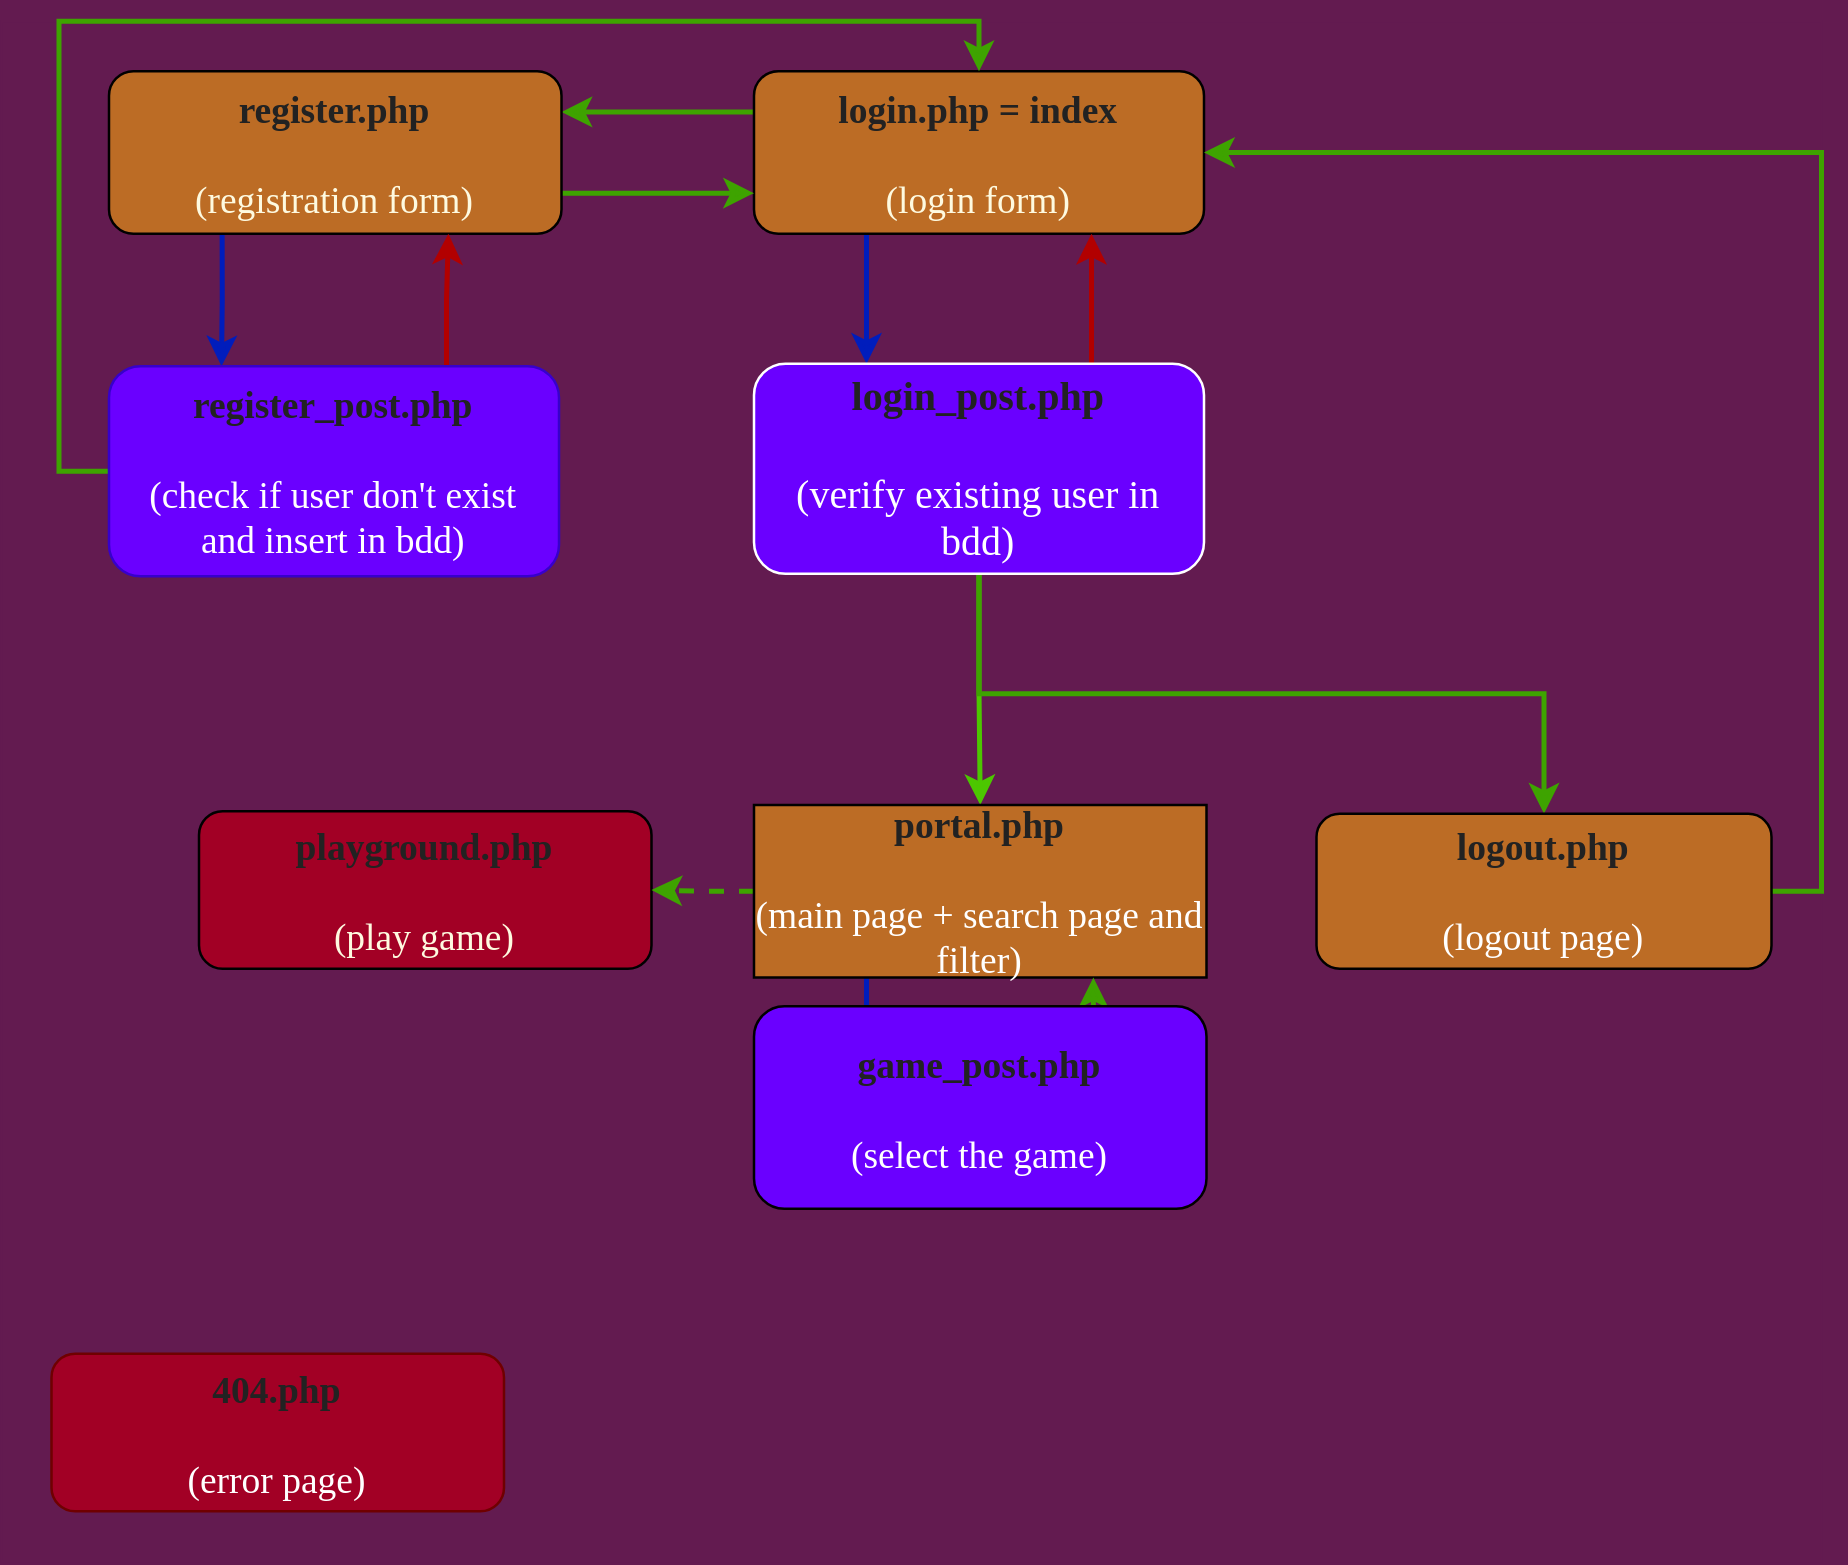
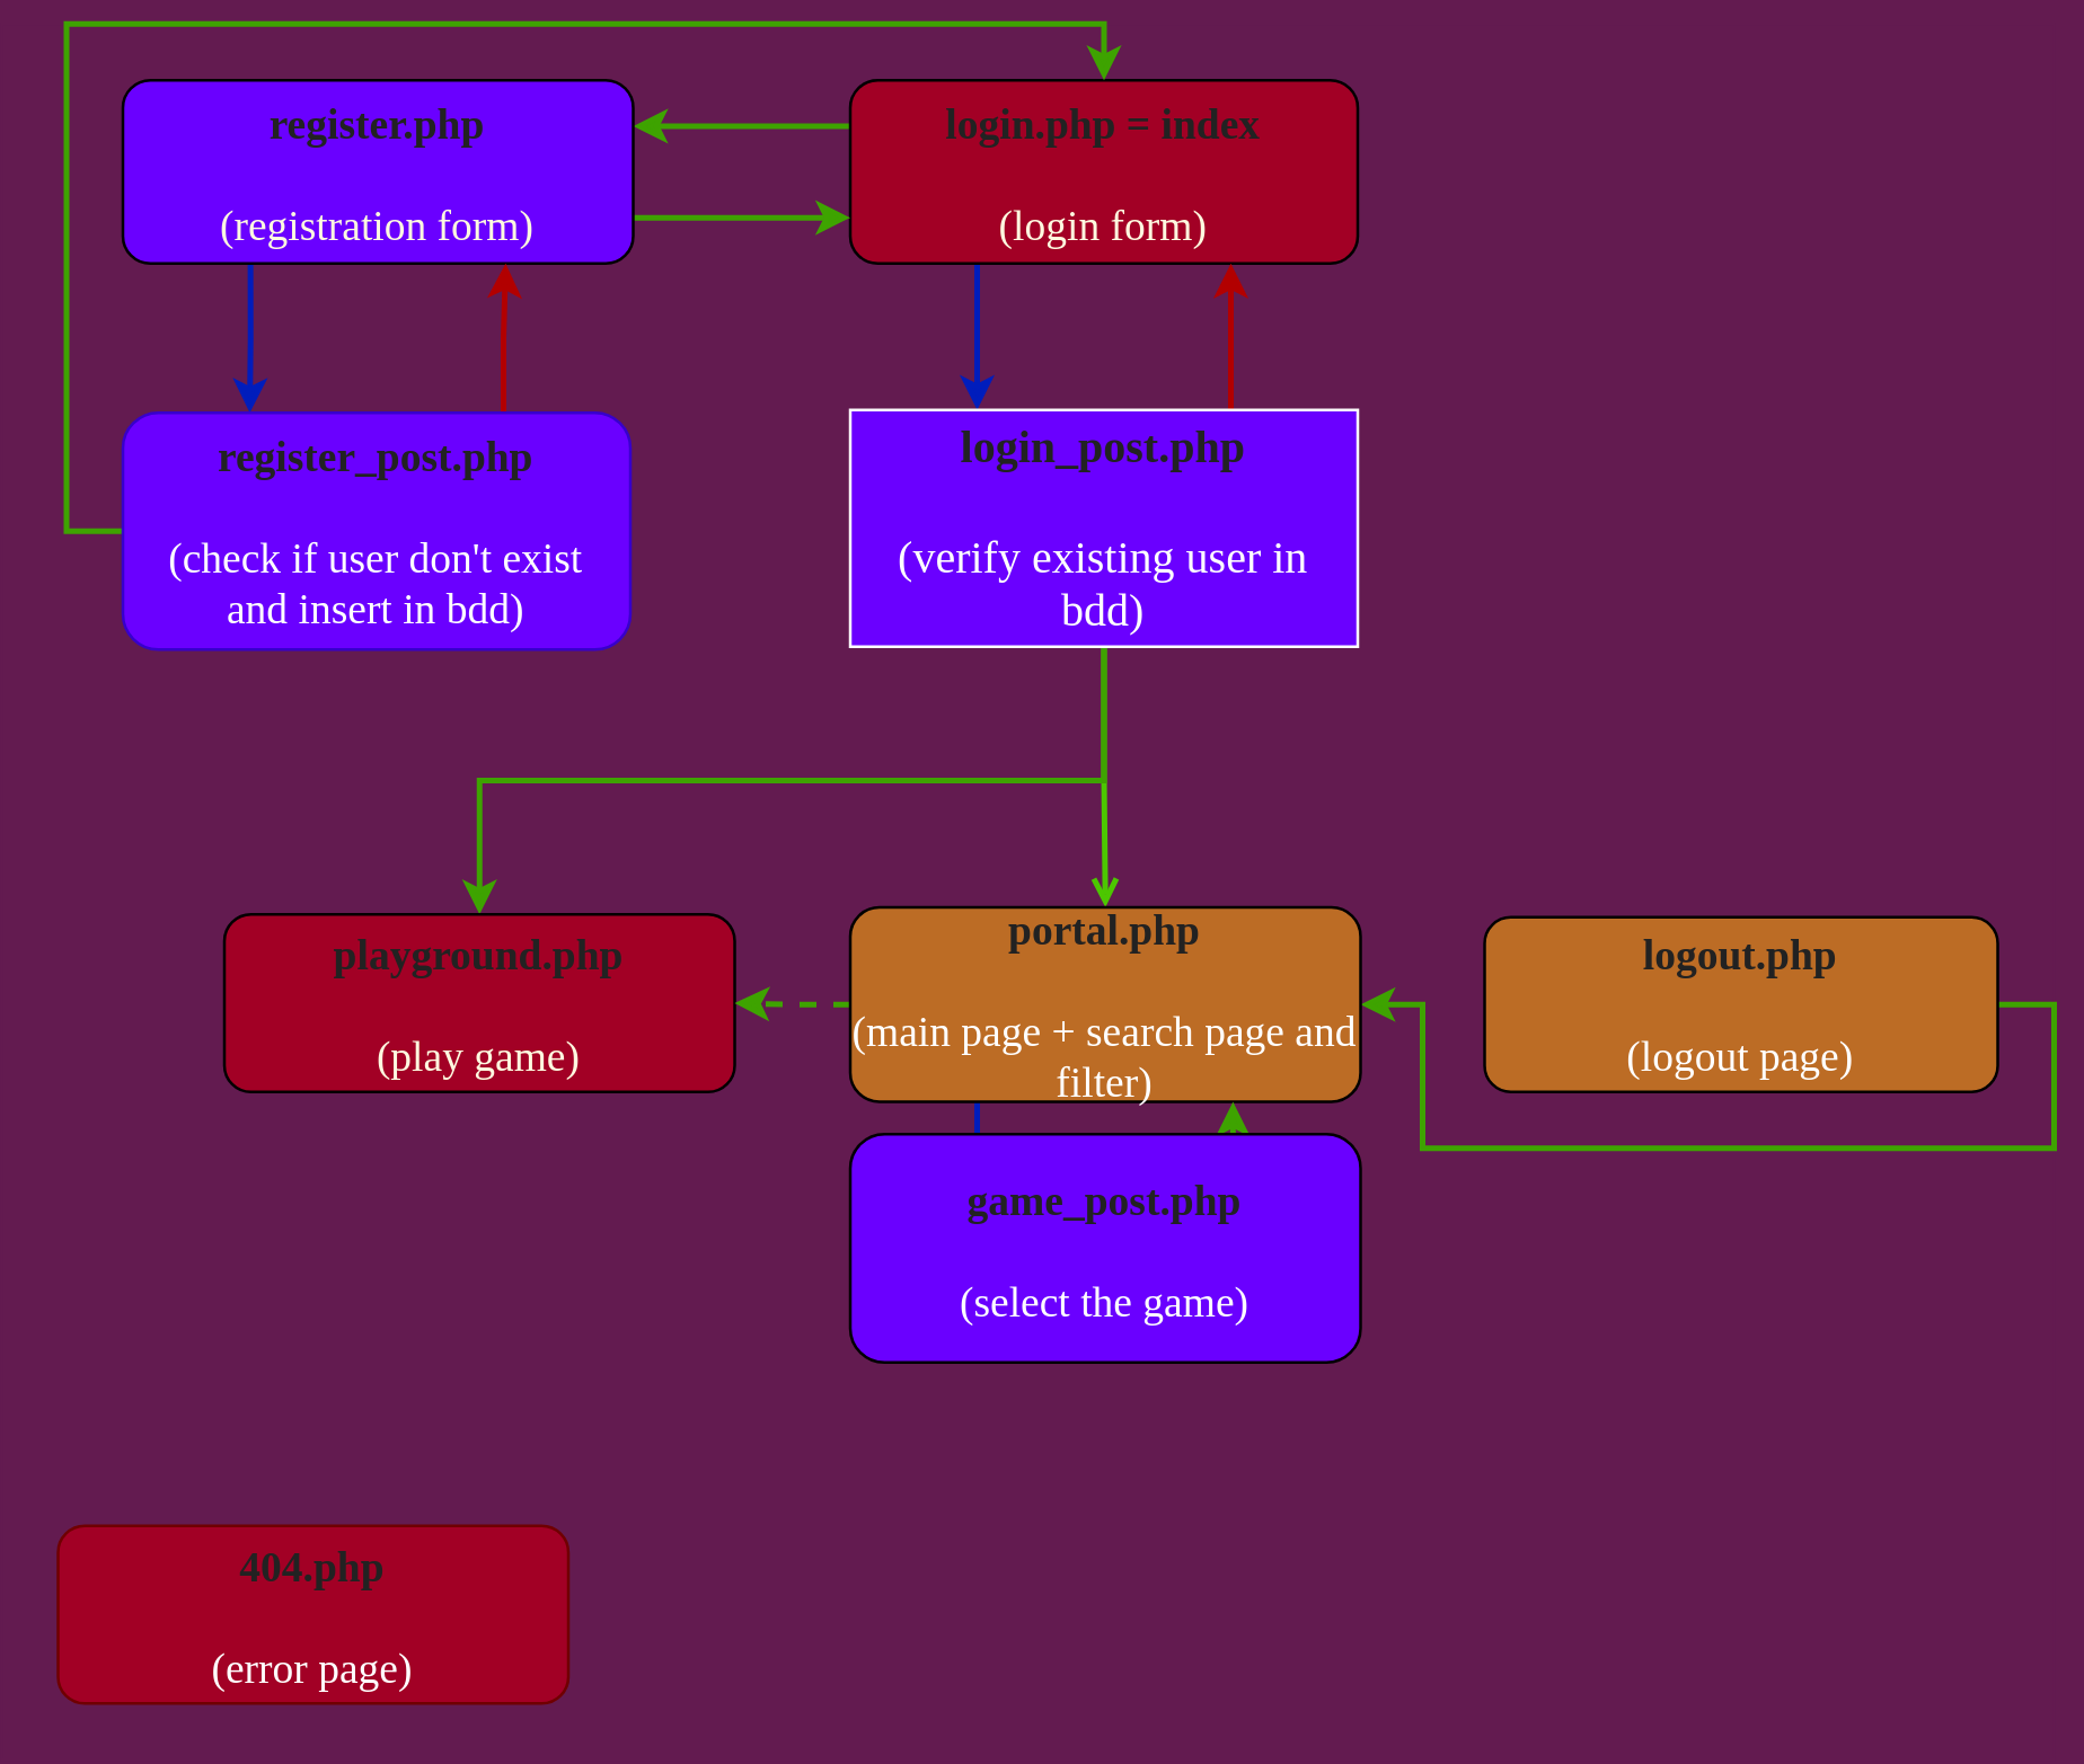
  <mxCell id="0" />
  <mxCell id="1" parent="0" />
  <mxCell id="2" style="edgeStyle=orthogonalEdgeStyle;rounded=0;orthogonalLoop=1;jettySize=auto;html=1;exitX=0;exitY=0.25;exitDx=0;exitDy=0;entryX=1;entryY=0.25;entryDx=0;entryDy=0;fillColor=#60a917;strokeWidth=2;strokeColor=#3EA300;" parent="1" source="4" target="7" edge="1"><mxGeometry relative="1" as="geometry" /></mxCell>
  <mxCell id="3" style="edgeStyle=orthogonalEdgeStyle;rounded=0;orthogonalLoop=1;jettySize=auto;html=1;exitX=0.25;exitY=1;exitDx=0;exitDy=0;entryX=0.25;entryY=0;entryDx=0;entryDy=0;strokeColor=#001DBC;strokeWidth=2;fillColor=#0050ef;" parent="1" source="4" target="14" edge="1"><mxGeometry relative="1" as="geometry" /></mxCell>
- <mxCell id="4" value="&lt;font face=&quot;Times New Roman&quot; size=&quot;1&quot;&gt;&lt;span style=&quot;font-size: 15px&quot;&gt;&lt;font color=&quot;#222222&quot; style=&quot;font-size: 15px&quot;&gt;&lt;b&gt;login.php = index&lt;/b&gt;&lt;br&gt;&lt;/font&gt;&lt;br&gt;(login form)&lt;br&gt;&lt;/span&gt;&lt;/font&gt;" style="whiteSpace=wrap;html=1;fillColor=#BC6C25;fontColor=#FEFAE0;rounded=1;glass=0;sketch=0;shadow=0;" parent="1" vertex="1"><mxGeometry x="301" y="20" width="180" height="65" as="geometry" /></mxCell>
+ <mxCell id="4" value="&lt;font face=&quot;Times New Roman&quot; size=&quot;1&quot;&gt;&lt;span style=&quot;font-size: 15px&quot;&gt;&lt;font color=&quot;#222222&quot; style=&quot;font-size: 15px&quot;&gt;&lt;b&gt;login.php = index&lt;/b&gt;&lt;br&gt;&lt;/font&gt;&lt;br&gt;(login form)&lt;br&gt;&lt;/span&gt;&lt;/font&gt;" style="whiteSpace=wrap;html=1;fillColor=#a20025;fontColor=#FEFAE0;rounded=1;glass=0;sketch=0;shadow=0;" parent="1" vertex="1"><mxGeometry x="301" y="20" width="180" height="65" as="geometry" /></mxCell>
  <mxCell id="5" style="edgeStyle=orthogonalEdgeStyle;rounded=0;orthogonalLoop=1;jettySize=auto;html=1;exitX=0.25;exitY=1;exitDx=0;exitDy=0;entryX=0.25;entryY=0;entryDx=0;entryDy=0;strokeWidth=2;fillColor=#0050ef;strokeColor=#001DBC;" parent="1" source="7" target="10" edge="1"><mxGeometry relative="1" as="geometry" /></mxCell>
  <mxCell id="6" style="edgeStyle=orthogonalEdgeStyle;rounded=0;orthogonalLoop=1;jettySize=auto;html=1;exitX=1;exitY=0.75;exitDx=0;exitDy=0;entryX=0;entryY=0.75;entryDx=0;entryDy=0;strokeColor=#3EA300;strokeWidth=2;" parent="1" source="7" target="4" edge="1"><mxGeometry relative="1" as="geometry" /></mxCell>
- <mxCell id="7" value="&lt;font style=&quot;font-size: 15px&quot; face=&quot;Times New Roman&quot;&gt;&lt;b&gt;&lt;font color=&quot;#222222&quot;&gt;register.php&lt;br&gt;&lt;/font&gt;&lt;/b&gt;&lt;br&gt;(registration form)&lt;br&gt;&lt;/font&gt;" style="whiteSpace=wrap;html=1;fillColor=#BC6C25;fontColor=#FEFAE0;rounded=1;" parent="1" vertex="1"><mxGeometry x="43" y="20" width="181" height="65" as="geometry" /></mxCell>
+ <mxCell id="7" value="&lt;font style=&quot;font-size: 15px&quot; face=&quot;Times New Roman&quot;&gt;&lt;b&gt;&lt;font color=&quot;#222222&quot;&gt;register.php&lt;br&gt;&lt;/font&gt;&lt;/b&gt;&lt;br&gt;(registration form)&lt;br&gt;&lt;/font&gt;" style="whiteSpace=wrap;html=1;fillColor=#6a00ff;fontColor=#FEFAE0;rounded=1;" parent="1" vertex="1"><mxGeometry x="43" y="20" width="181" height="65" as="geometry" /></mxCell>
  <mxCell id="8" style="edgeStyle=orthogonalEdgeStyle;rounded=0;orthogonalLoop=1;jettySize=auto;html=1;exitX=0.75;exitY=0;exitDx=0;exitDy=0;entryX=0.75;entryY=1;entryDx=0;entryDy=0;strokeColor=#B20000;strokeWidth=2;fillColor=#e51400;" parent="1" source="10" target="7" edge="1"><mxGeometry relative="1" as="geometry" /></mxCell>
  <mxCell id="9" style="edgeStyle=orthogonalEdgeStyle;rounded=0;orthogonalLoop=1;jettySize=auto;html=1;exitX=0;exitY=0.5;exitDx=0;exitDy=0;entryX=0.5;entryY=0;entryDx=0;entryDy=0;strokeColor=#3EA300;strokeWidth=2;" parent="1" source="10" target="4" edge="1"><mxGeometry relative="1" as="geometry" /></mxCell>
  <mxCell id="10" value="&lt;font face=&quot;Times New Roman&quot; size=&quot;1&quot;&gt;&lt;span style=&quot;font-size: 15px&quot;&gt;&lt;b&gt;&lt;font color=&quot;#222222&quot;&gt;register_post.php&lt;br&gt;&lt;/font&gt;&lt;/b&gt;&lt;br&gt;(check if user don't exist &lt;br&gt;and insert in bdd)&lt;br&gt;&lt;/span&gt;&lt;/font&gt;" style="whiteSpace=wrap;html=1;fillColor=#6a00ff;fontColor=#ffffff;rounded=1;strokeColor=#3700CC;" parent="1" vertex="1"><mxGeometry x="43" y="138" width="180" height="84" as="geometry" /></mxCell>
- <mxCell id="11" style="edgeStyle=orthogonalEdgeStyle;rounded=0;orthogonalLoop=1;jettySize=auto;html=1;entryX=0.5;entryY=0;entryDx=0;entryDy=0;strokeColor=#4CC700;strokeWidth=2;" parent="1" source="14" target="20" edge="1"><mxGeometry relative="1" as="geometry" /></mxCell>
+ <mxCell id="11" style="edgeStyle=orthogonalEdgeStyle;rounded=0;orthogonalLoop=1;jettySize=auto;html=1;entryX=0.5;entryY=0;entryDx=0;entryDy=0;strokeColor=#4CC700;strokeWidth=2;endArrow=open;" parent="1" source="14" target="20" edge="1"><mxGeometry relative="1" as="geometry" /></mxCell>
  <mxCell id="12" style="edgeStyle=orthogonalEdgeStyle;rounded=0;orthogonalLoop=1;jettySize=auto;html=1;exitX=0.75;exitY=0;exitDx=0;exitDy=0;entryX=0.75;entryY=1;entryDx=0;entryDy=0;strokeColor=#B20000;strokeWidth=2;fillColor=#e51400;" parent="1" source="14" target="4" edge="1"><mxGeometry relative="1" as="geometry" /></mxCell>
- <mxCell id="13" style="edgeStyle=orthogonalEdgeStyle;rounded=0;orthogonalLoop=1;jettySize=auto;html=1;exitX=0.5;exitY=1;exitDx=0;exitDy=0;entryX=0.5;entryY=0;entryDx=0;entryDy=0;strokeWidth=2;strokeColor=#3EA300;" parent="1" source="14" target="17" edge="1"><mxGeometry relative="1" as="geometry" /></mxCell>
- <mxCell id="14" value="&lt;div style=&quot;font-size: 16px&quot;&gt;&lt;b&gt;&lt;font face=&quot;Times New Roman&quot; color=&quot;#222222&quot; style=&quot;font-size: 16px&quot;&gt;login_post.php&lt;/font&gt;&lt;/b&gt;&lt;/div&gt;&lt;font style=&quot;font-size: 16px&quot; face=&quot;Times New Roman&quot;&gt;&lt;br&gt;&lt;font style=&quot;font-size: 16px&quot;&gt;(verify existing user in bdd)&lt;/font&gt;&lt;/font&gt;" style="whiteSpace=wrap;html=1;fontColor=#ffffff;rounded=1;fillColor=#6A00FF;strokeColor=#FFFFFF;" parent="1" vertex="1"><mxGeometry x="301" y="137" width="180" height="84" as="geometry" /></mxCell>
+ <mxCell id="13" style="edgeStyle=orthogonalEdgeStyle;rounded=0;orthogonalLoop=1;jettySize=auto;html=1;exitX=0.5;exitY=1;exitDx=0;exitDy=0;strokeWidth=2;strokeColor=#3EA300;" parent="1" source="14" target="15" edge="1"><mxGeometry relative="1" as="geometry" /></mxCell>
+ <mxCell id="14" value="&lt;div style=&quot;font-size: 16px&quot;&gt;&lt;b&gt;&lt;font face=&quot;Times New Roman&quot; color=&quot;#222222&quot; style=&quot;font-size: 16px&quot;&gt;login_post.php&lt;/font&gt;&lt;/b&gt;&lt;/div&gt;&lt;font style=&quot;font-size: 16px&quot; face=&quot;Times New Roman&quot;&gt;&lt;br&gt;&lt;font style=&quot;font-size: 16px&quot;&gt;(verify existing user in bdd)&lt;/font&gt;&lt;/font&gt;" style="whiteSpace=wrap;html=1;fontColor=#ffffff;fillColor=#6A00FF;strokeColor=#FFFFFF;rounded=0;" parent="1" vertex="1"><mxGeometry x="301" y="137" width="180" height="84" as="geometry" /></mxCell>
  <mxCell id="15" value="&lt;font face=&quot;Times New Roman&quot; style=&quot;font-size: 15px&quot;&gt;&lt;b&gt;&lt;font color=&quot;#222222&quot;&gt;playground.php&lt;br&gt;&lt;/font&gt;&lt;/b&gt;&lt;br&gt;(play game)&lt;/font&gt;" style="whiteSpace=wrap;html=1;fillColor=#a20025;fontColor=#FEFAE0;rounded=1;" parent="1" vertex="1"><mxGeometry x="79" y="316" width="181" height="63" as="geometry" /></mxCell>
- <mxCell id="16" style="edgeStyle=orthogonalEdgeStyle;rounded=0;orthogonalLoop=1;jettySize=auto;html=1;exitX=1;exitY=0.5;exitDx=0;exitDy=0;entryX=1;entryY=0.5;entryDx=0;entryDy=0;strokeWidth=2;strokeColor=#3EA300;" parent="1" source="17" target="4" edge="1"><mxGeometry relative="1" as="geometry" /></mxCell>
+ <mxCell id="16" style="edgeStyle=orthogonalEdgeStyle;rounded=0;orthogonalLoop=1;jettySize=auto;html=1;exitX=1;exitY=0.5;exitDx=0;exitDy=0;strokeWidth=2;strokeColor=#3EA300;" parent="1" source="17" target="20" edge="1"><mxGeometry relative="1" as="geometry" /></mxCell>
  <mxCell id="17" value="&lt;font style=&quot;font-size: 15px&quot; face=&quot;Times New Roman&quot;&gt;&lt;b style=&quot;line-height: 120%&quot;&gt;&lt;font style=&quot;font-size: 15px&quot;&gt;&lt;font color=&quot;#222222&quot; style=&quot;font-size: 15px&quot;&gt;logout.php&lt;/font&gt;&lt;br&gt;&lt;/font&gt;&lt;/b&gt;&lt;br&gt;&lt;font color=&quot;#ffffff&quot; style=&quot;line-height: 100% ; font-size: 15px&quot;&gt;(logout page)&lt;/font&gt;&lt;/font&gt;" style="rounded=1;whiteSpace=wrap;html=1;shadow=0;glass=0;sketch=0;fontColor=#FEFAE0;fillColor=#BC6C25;" parent="1" vertex="1"><mxGeometry x="526" y="317" width="182" height="62" as="geometry" /></mxCell>
  <mxCell id="18" style="edgeStyle=orthogonalEdgeStyle;rounded=0;orthogonalLoop=1;jettySize=auto;html=1;fillColor=#0050ef;strokeColor=#001DBC;strokeWidth=2;entryX=0.25;entryY=0;entryDx=0;entryDy=0;" parent="1" source="20" target="22" edge="1"><mxGeometry relative="1" as="geometry"><mxPoint x="392" y="422" as="targetPoint" /><Array as="points"><mxPoint x="346" y="411" /><mxPoint x="346" y="411" /></Array></mxGeometry></mxCell>
  <mxCell id="19" style="edgeStyle=orthogonalEdgeStyle;rounded=0;orthogonalLoop=1;jettySize=auto;html=1;entryX=1;entryY=0.5;entryDx=0;entryDy=0;strokeColor=#3EA300;strokeWidth=2;dashed=1;" parent="1" source="20" target="15" edge="1"><mxGeometry relative="1" as="geometry" /></mxCell>
- <mxCell id="20" value="&lt;font style=&quot;font-size: 15px&quot; face=&quot;Times New Roman&quot;&gt;&lt;b style=&quot;line-height: 120%&quot;&gt;&lt;font style=&quot;font-size: 15px&quot;&gt;&lt;font color=&quot;#222222&quot; style=&quot;font-size: 15px&quot;&gt;portal.php&lt;/font&gt;&lt;br&gt;&lt;/font&gt;&lt;/b&gt;&lt;br&gt;&lt;font color=&quot;#ffffff&quot; style=&quot;line-height: 100% ; font-size: 15px&quot;&gt;(main page + search page and filter)&lt;/font&gt;&lt;/font&gt;" style="whiteSpace=wrap;html=1;shadow=0;glass=0;sketch=0;fontColor=#FEFAE0;fillColor=#BC6C25;rounded=0;" parent="1" vertex="1"><mxGeometry x="301" y="313.5" width="181" height="69" as="geometry" /></mxCell>
+ <mxCell id="20" value="&lt;font style=&quot;font-size: 15px&quot; face=&quot;Times New Roman&quot;&gt;&lt;b style=&quot;line-height: 120%&quot;&gt;&lt;font style=&quot;font-size: 15px&quot;&gt;&lt;font color=&quot;#222222&quot; style=&quot;font-size: 15px&quot;&gt;portal.php&lt;/font&gt;&lt;br&gt;&lt;/font&gt;&lt;/b&gt;&lt;br&gt;&lt;font color=&quot;#ffffff&quot; style=&quot;line-height: 100% ; font-size: 15px&quot;&gt;(main page + search page and filter)&lt;/font&gt;&lt;/font&gt;" style="rounded=1;whiteSpace=wrap;html=1;shadow=0;glass=0;sketch=0;fontColor=#FEFAE0;fillColor=#BC6C25;" parent="1" vertex="1"><mxGeometry x="301" y="313.5" width="181" height="69" as="geometry" /></mxCell>
  <mxCell id="21" style="edgeStyle=orthogonalEdgeStyle;rounded=0;orthogonalLoop=1;jettySize=auto;html=1;exitX=0.75;exitY=0;exitDx=0;exitDy=0;entryX=0.75;entryY=1;entryDx=0;entryDy=0;strokeColor=#3EA300;strokeWidth=2;" parent="1" source="22" target="20" edge="1"><mxGeometry relative="1" as="geometry" /></mxCell>
  <mxCell id="22" value="&lt;font style=&quot;font-size: 15px&quot; face=&quot;Times New Roman&quot;&gt;&lt;b style=&quot;line-height: 120%&quot;&gt;&lt;font style=&quot;font-size: 15px&quot;&gt;&lt;font color=&quot;#222222&quot; style=&quot;font-size: 15px&quot;&gt;game_post.php&lt;/font&gt;&lt;br&gt;&lt;/font&gt;&lt;/b&gt;&lt;br&gt;&lt;font color=&quot;#ffffff&quot; style=&quot;line-height: 100% ; font-size: 15px&quot;&gt;(select the game)&lt;/font&gt;&lt;/font&gt;" style="rounded=1;whiteSpace=wrap;html=1;shadow=0;glass=0;sketch=0;fontColor=#FEFAE0;fillColor=#6A00FF;" parent="1" vertex="1"><mxGeometry x="301" y="394" width="181" height="81" as="geometry" /></mxCell>
  <mxCell id="23" value="&lt;font face=&quot;Times New Roman&quot; style=&quot;font-size: 15px&quot;&gt;&lt;font color=&quot;#222222&quot;&gt;&lt;b&gt;404.php&lt;br&gt;&lt;/b&gt;&lt;/font&gt;&lt;br&gt;(error page)&lt;/font&gt;" style="whiteSpace=wrap;html=1;fillColor=#a20025;fontColor=#ffffff;rounded=1;strokeColor=#6F0000;" parent="1" vertex="1"><mxGeometry x="20" y="533" width="181" height="63" as="geometry" /></mxCell>
